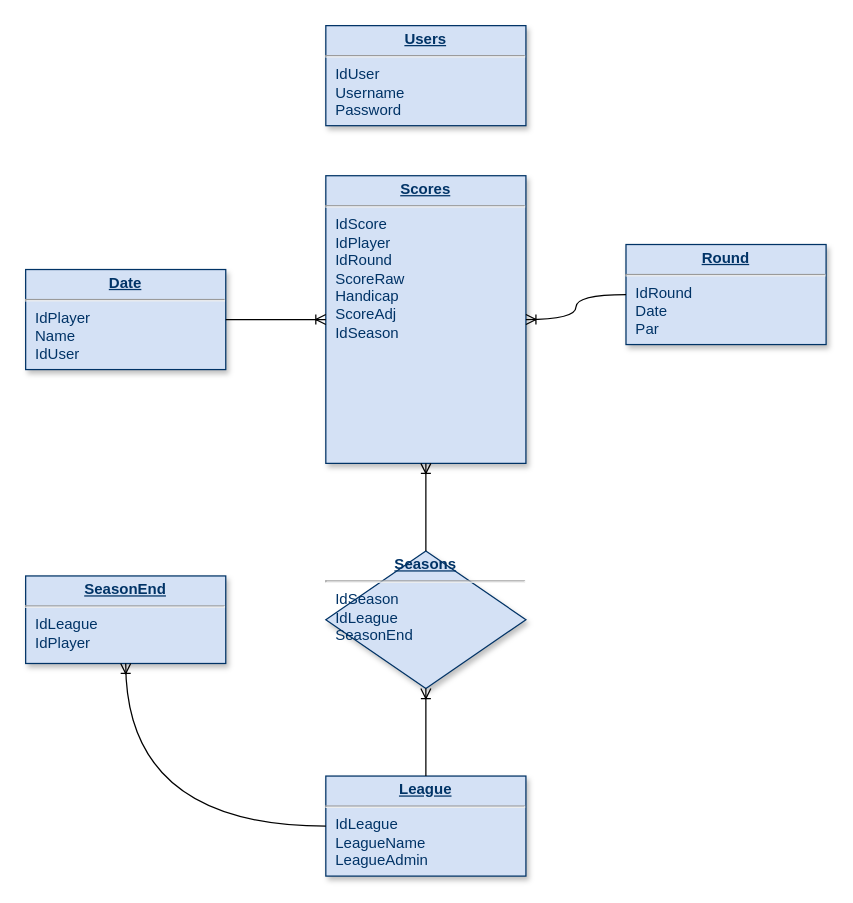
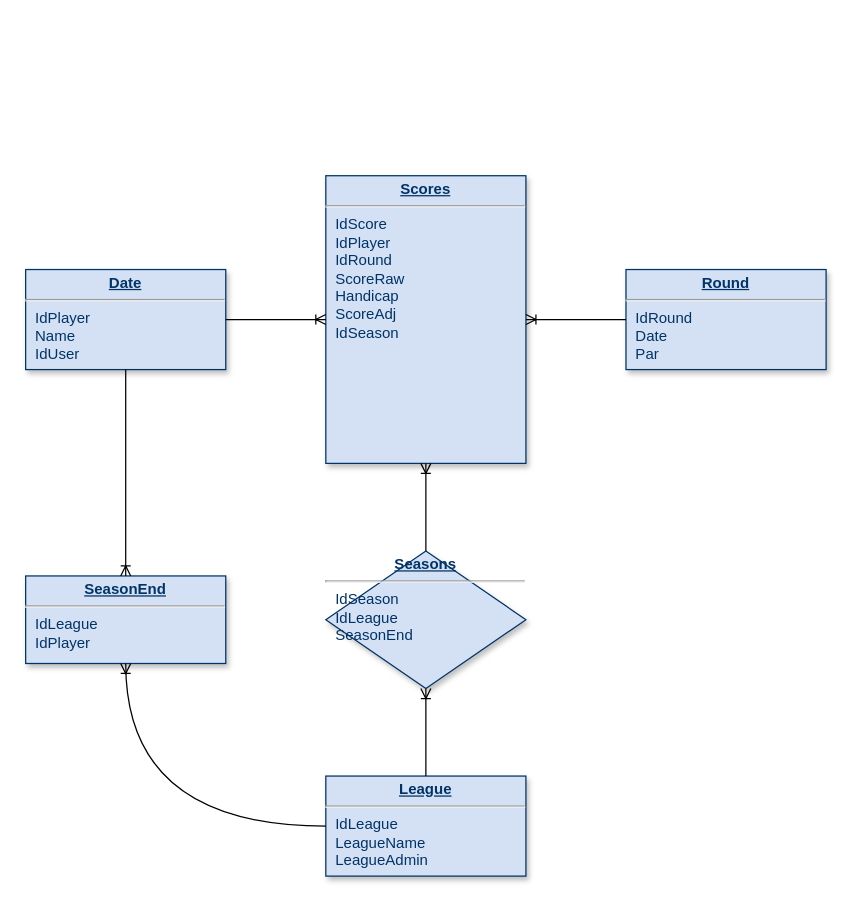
  <mxCell id="0" />
  <mxCell id="1" parent="0" />
- <mxCell id="2" value="&lt;p style=&quot;margin: 0px ; margin-top: 4px ; text-align: center ; text-decoration: underline&quot;&gt;&lt;strong&gt;Round&lt;/strong&gt;&lt;/p&gt;&lt;hr&gt;&lt;p style=&quot;margin: 0px ; margin-left: 8px&quot;&gt;&lt;span&gt;IdRound&lt;/span&gt;&lt;br&gt;&lt;/p&gt;&lt;p style=&quot;margin: 0px ; margin-left: 8px&quot;&gt;Date&lt;/p&gt;&lt;p style=&quot;margin: 0px ; margin-left: 8px&quot;&gt;Par&lt;/p&gt;&lt;p style=&quot;margin: 0px ; margin-left: 8px&quot;&gt;&lt;br&gt;&lt;/p&gt;" style="verticalAlign=top;align=left;overflow=fill;fontSize=12;fontFamily=Helvetica;html=1;strokeColor=#003366;shadow=1;fillColor=#D4E1F5;fontColor=#003366" vertex="1" parent="1"><mxGeometry x="500" y="195" width="160" height="80" as="geometry" /></mxCell>
+ <mxCell id="2" value="&lt;p style=&quot;margin: 0px ; margin-top: 4px ; text-align: center ; text-decoration: underline&quot;&gt;&lt;strong&gt;Round&lt;/strong&gt;&lt;/p&gt;&lt;hr&gt;&lt;p style=&quot;margin: 0px ; margin-left: 8px&quot;&gt;&lt;span&gt;IdRound&lt;/span&gt;&lt;br&gt;&lt;/p&gt;&lt;p style=&quot;margin: 0px ; margin-left: 8px&quot;&gt;Date&lt;/p&gt;&lt;p style=&quot;margin: 0px ; margin-left: 8px&quot;&gt;Par&lt;/p&gt;&lt;p style=&quot;margin: 0px ; margin-left: 8px&quot;&gt;&lt;br&gt;&lt;/p&gt;" style="verticalAlign=top;align=left;overflow=fill;fontSize=12;fontFamily=Helvetica;html=1;strokeColor=#003366;shadow=1;fillColor=#D4E1F5;fontColor=#003366" vertex="1" parent="1"><mxGeometry x="500" y="215" width="160" height="80" as="geometry" /></mxCell>
  <mxCell id="3" value="&lt;p style=&quot;margin: 0px ; margin-top: 4px ; text-align: center ; text-decoration: underline&quot;&gt;&lt;strong&gt;Scores&lt;/strong&gt;&lt;/p&gt;&lt;hr&gt;&lt;p style=&quot;margin: 0px ; margin-left: 8px&quot;&gt;&lt;span&gt;IdScore&lt;/span&gt;&lt;/p&gt;&lt;p style=&quot;margin: 0px ; margin-left: 8px&quot;&gt;&lt;span&gt;IdPlayer&lt;/span&gt;&lt;br&gt;&lt;/p&gt;&lt;p style=&quot;margin: 0px ; margin-left: 8px&quot;&gt;IdRound&lt;/p&gt;&lt;p style=&quot;margin: 0px ; margin-left: 8px&quot;&gt;ScoreRaw&lt;/p&gt;&lt;p style=&quot;margin: 0px ; margin-left: 8px&quot;&gt;Handicap&lt;br&gt;&lt;/p&gt;&lt;p style=&quot;margin: 0px ; margin-left: 8px&quot;&gt;ScoreAdj&lt;/p&gt;&lt;p style=&quot;margin: 0px ; margin-left: 8px&quot;&gt;IdSeason&lt;/p&gt;" style="verticalAlign=top;align=left;overflow=fill;fontSize=12;fontFamily=Helvetica;html=1;strokeColor=#003366;shadow=1;fillColor=#D4E1F5;fontColor=#003366" vertex="1" parent="1"><mxGeometry x="260" y="140" width="160" height="230" as="geometry" /></mxCell>
  <mxCell id="4" value="&lt;p style=&quot;margin: 0px ; margin-top: 4px ; text-align: center ; text-decoration: underline&quot;&gt;&lt;strong&gt;Date&lt;/strong&gt;&lt;/p&gt;&lt;hr&gt;&lt;p style=&quot;margin: 0px ; margin-left: 8px&quot;&gt;IdPlayer&lt;/p&gt;&lt;p style=&quot;margin: 0px ; margin-left: 8px&quot;&gt;Name&lt;/p&gt;&lt;p style=&quot;margin: 0px ; margin-left: 8px&quot;&gt;IdUser&lt;/p&gt;&lt;p style=&quot;margin: 0px ; margin-left: 8px&quot;&gt;&lt;br&gt;&lt;/p&gt;" style="verticalAlign=top;align=left;overflow=fill;fontSize=12;fontFamily=Helvetica;html=1;strokeColor=#003366;shadow=1;fillColor=#D4E1F5;fontColor=#003366" vertex="1" parent="1"><mxGeometry x="20" y="215" width="160" height="80" as="geometry" /></mxCell>
  <mxCell id="5" value="" style="edgeStyle=orthogonalEdgeStyle;fontSize=12;html=1;endArrow=ERoneToMany;entryX=0;entryY=0.5;entryDx=0;entryDy=0;exitX=1;exitY=0.5;exitDx=0;exitDy=0;curved=1;" edge="1" parent="1" source="4" target="3"><mxGeometry width="100" height="100" relative="1" as="geometry"><mxPoint x="-60" y="150" as="sourcePoint" /><mxPoint x="40" y="50" as="targetPoint" /></mxGeometry></mxCell>
  <mxCell id="6" value="" style="fontSize=12;html=1;endArrow=ERoneToMany;exitX=0;exitY=0.5;exitDx=0;exitDy=0;entryX=1;entryY=0.5;entryDx=0;entryDy=0;edgeStyle=orthogonalEdgeStyle;curved=1;" edge="1" parent="1" source="2" target="3"><mxGeometry width="100" height="100" relative="1" as="geometry"><mxPoint x="10" y="470" as="sourcePoint" /><mxPoint x="110" y="370" as="targetPoint" /></mxGeometry></mxCell>
  <mxCell id="7" value="&lt;p style=&quot;margin: 0px ; margin-top: 4px ; text-align: center ; text-decoration: underline&quot;&gt;&lt;b&gt;SeasonEnd&lt;/b&gt;&lt;/p&gt;&lt;hr&gt;&lt;p style=&quot;margin: 0px ; margin-left: 8px&quot;&gt;IdLeague&lt;/p&gt;&lt;p style=&quot;margin: 0px ; margin-left: 8px&quot;&gt;IdPlayer&lt;/p&gt;&lt;p style=&quot;margin: 0px ; margin-left: 8px&quot;&gt;&lt;br&gt;&lt;/p&gt;" style="verticalAlign=top;align=left;overflow=fill;fontSize=12;fontFamily=Helvetica;html=1;strokeColor=#003366;shadow=1;fillColor=#D4E1F5;fontColor=#003366" vertex="1" parent="1"><mxGeometry x="20" y="460" width="160" height="70" as="geometry" /></mxCell>
  <mxCell id="8" value="&lt;p style=&quot;margin: 0px ; margin-top: 4px ; text-align: center ; text-decoration: underline&quot;&gt;&lt;strong&gt;League&lt;/strong&gt;&lt;/p&gt;&lt;hr&gt;&lt;p style=&quot;margin: 0px ; margin-left: 8px&quot;&gt;IdLeague&lt;/p&gt;&lt;p style=&quot;margin: 0px ; margin-left: 8px&quot;&gt;LeagueName&lt;/p&gt;&lt;p style=&quot;margin: 0px ; margin-left: 8px&quot;&gt;LeagueAdmin&lt;/p&gt;&lt;p style=&quot;margin: 0px ; margin-left: 8px&quot;&gt;&lt;br&gt;&lt;/p&gt;&lt;p style=&quot;margin: 0px ; margin-left: 8px&quot;&gt;&lt;br&gt;&lt;/p&gt;" style="verticalAlign=top;align=left;overflow=fill;fontSize=12;fontFamily=Helvetica;html=1;strokeColor=#003366;shadow=1;fillColor=#D4E1F5;fontColor=#003366" vertex="1" parent="1"><mxGeometry x="260" y="620" width="160" height="80" as="geometry" /></mxCell>
  <mxCell id="9" value="&lt;p style=&quot;margin: 0px ; margin-top: 4px ; text-align: center ; text-decoration: underline&quot;&gt;&lt;strong&gt;Seasons&lt;/strong&gt;&lt;/p&gt;&lt;hr&gt;&lt;p style=&quot;margin: 0px ; margin-left: 8px&quot;&gt;IdSeason&lt;/p&gt;&lt;p style=&quot;margin: 0px ; margin-left: 8px&quot;&gt;IdLeague&lt;/p&gt;&lt;p style=&quot;margin: 0px ; margin-left: 8px&quot;&gt;&lt;span&gt;SeasonEnd&lt;/span&gt;&lt;br&gt;&lt;/p&gt;&lt;p style=&quot;margin: 0px ; margin-left: 8px&quot;&gt;&lt;br&gt;&lt;/p&gt;" style="rhombus;verticalAlign=top;align=left;overflow=fill;fontSize=12;fontFamily=Helvetica;html=1;strokeColor=#003366;shadow=1;fillColor=#D4E1F5;fontColor=#003366;" vertex="1" parent="1"><mxGeometry x="260" y="440" width="160" height="110" as="geometry" /></mxCell>
  <mxCell id="10" value="" style="edgeStyle=orthogonalEdgeStyle;fontSize=12;html=1;endArrow=ERoneToMany;curved=1;exitX=0.5;exitY=0;exitDx=0;exitDy=0;entryX=0.5;entryY=1;entryDx=0;entryDy=0;" edge="1" parent="1" source="8" target="9"><mxGeometry width="100" height="100" relative="1" as="geometry"><mxPoint x="-10" y="820" as="sourcePoint" /><mxPoint x="90" y="720" as="targetPoint" /></mxGeometry></mxCell>
  <mxCell id="11" value="" style="edgeStyle=orthogonalEdgeStyle;fontSize=12;html=1;endArrow=ERoneToMany;curved=1;exitX=0.5;exitY=0;exitDx=0;exitDy=0;entryX=0.5;entryY=1;entryDx=0;entryDy=0;" edge="1" parent="1" source="9" target="3"><mxGeometry width="100" height="100" relative="1" as="geometry"><mxPoint x="-10" y="820" as="sourcePoint" /><mxPoint x="90" y="720" as="targetPoint" /></mxGeometry></mxCell>
+ <mxCell id="12" value="" style="edgeStyle=orthogonalEdgeStyle;fontSize=12;html=1;endArrow=ERoneToMany;curved=1;exitX=0.5;exitY=1;exitDx=0;exitDy=0;entryX=0.5;entryY=0;entryDx=0;entryDy=0;" edge="1" parent="1" source="4" target="7"><mxGeometry width="100" height="100" relative="1" as="geometry"><mxPoint x="-19.759" y="220.276" as="sourcePoint" /><mxPoint x="-19.759" y="149.931" as="targetPoint" /></mxGeometry></mxCell>
  <mxCell id="13" value="" style="edgeStyle=orthogonalEdgeStyle;fontSize=12;html=1;endArrow=ERoneToMany;curved=1;exitX=0;exitY=0.5;exitDx=0;exitDy=0;entryX=0.5;entryY=1;entryDx=0;entryDy=0;" edge="1" parent="1" source="8" target="7"><mxGeometry width="100" height="100" relative="1" as="geometry"><mxPoint x="30.241" y="40.276" as="sourcePoint" /><mxPoint x="30.241" y="289.931" as="targetPoint" /></mxGeometry></mxCell>
- <mxCell id="14" value="&lt;p style=&quot;margin: 0px ; margin-top: 4px ; text-align: center ; text-decoration: underline&quot;&gt;&lt;strong&gt;Users&lt;/strong&gt;&lt;/p&gt;&lt;hr&gt;&lt;p style=&quot;margin: 0px ; margin-left: 8px&quot;&gt;IdUser&lt;/p&gt;&lt;p style=&quot;margin: 0px ; margin-left: 8px&quot;&gt;Username&lt;/p&gt;&lt;p style=&quot;margin: 0px ; margin-left: 8px&quot;&gt;Password&lt;/p&gt;&lt;p style=&quot;margin: 0px ; margin-left: 8px&quot;&gt;&lt;br&gt;&lt;/p&gt;" style="verticalAlign=top;align=left;overflow=fill;fontSize=12;fontFamily=Helvetica;html=1;strokeColor=#003366;shadow=1;fillColor=#D4E1F5;fontColor=#003366" vertex="1" parent="1"><mxGeometry x="260" y="20" width="160" height="80" as="geometry" /></mxCell>
